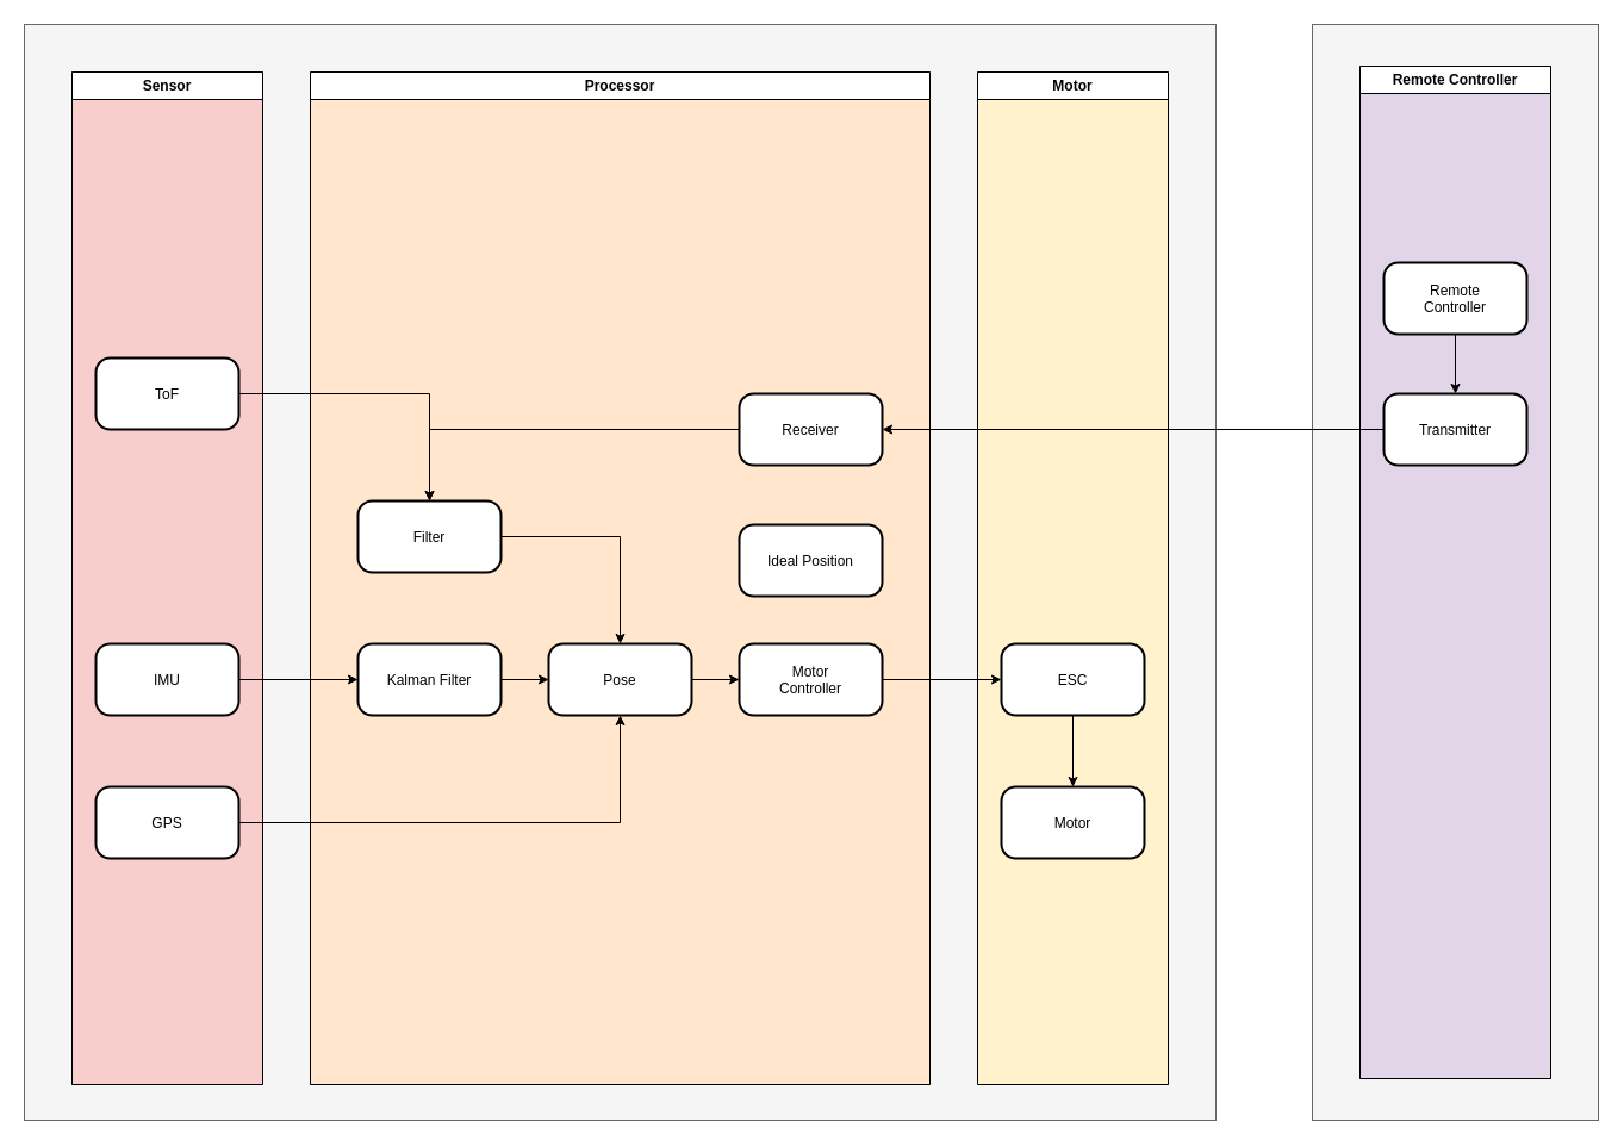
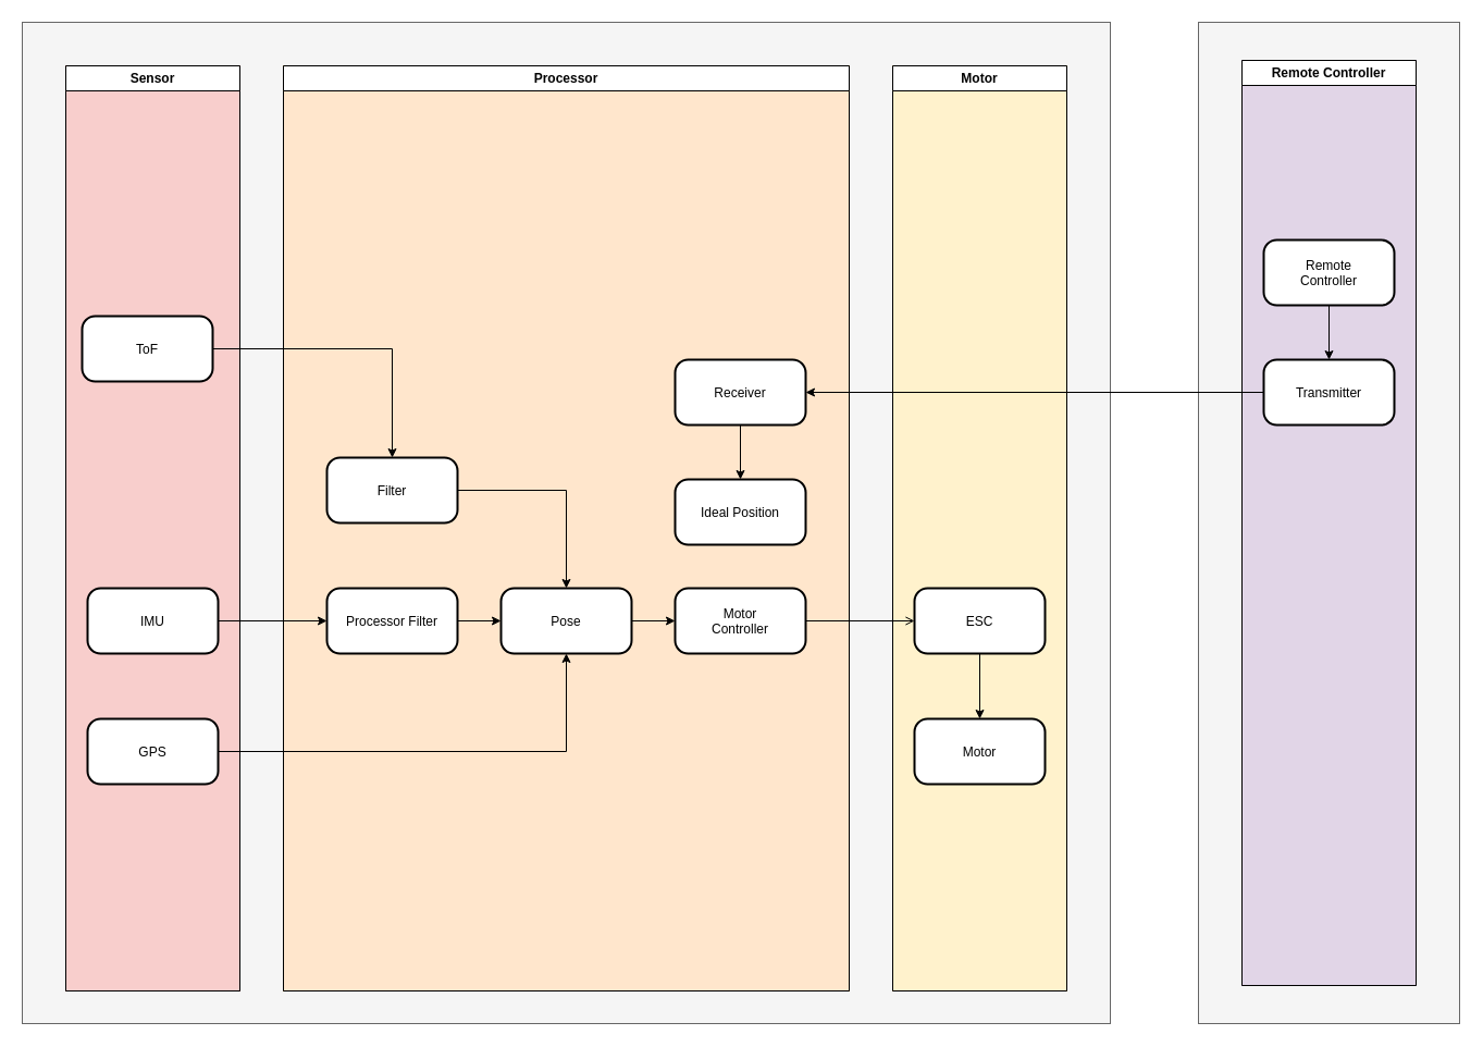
  <mxCell id="0" />
  <mxCell id="1" parent="0" />
  <mxCell id="2" value="" style="rounded=0;whiteSpace=wrap;html=1;fillColor=#f5f5f5;fontColor=#333333;strokeColor=#666666;" parent="1" vertex="1"><mxGeometry x="20" y="20" width="1000" height="920" as="geometry" /></mxCell>
  <mxCell id="3" value="" style="rounded=0;whiteSpace=wrap;html=1;fillColor=#fff2cc;strokeColor=#d6b656;" parent="1" vertex="1"><mxGeometry x="820" y="60" width="160" height="850" as="geometry" /></mxCell>
  <mxCell id="4" value="" style="rounded=0;whiteSpace=wrap;html=1;fillColor=#ffe6cc;strokeColor=#d79b00;" parent="1" vertex="1"><mxGeometry x="260" y="60" width="520" height="850" as="geometry" /></mxCell>
  <mxCell id="5" value="" style="rounded=0;whiteSpace=wrap;html=1;fillColor=#f8cecc;strokeColor=#b85450;" parent="1" vertex="1"><mxGeometry x="60" y="60" width="160" height="850" as="geometry" /></mxCell>
- <mxCell id="6" style="edgeStyle=orthogonalEdgeStyle;rounded=0;orthogonalLoop=1;jettySize=auto;html=1;" parent="1" source="7" target="19" edge="1"><mxGeometry relative="1" as="geometry" /></mxCell>
+ <mxCell id="6" style="edgeStyle=orthogonalEdgeStyle;rounded=0;orthogonalLoop=1;jettySize=auto;html=1;endArrow=open;" parent="1" source="7" target="19" edge="1"><mxGeometry relative="1" as="geometry" /></mxCell>
  <mxCell id="7" value="Motor&#10;Controller" style="rounded=1;arcSize=20;strokeWidth=2" parent="1" vertex="1"><mxGeometry x="620" y="540" width="120" height="60" as="geometry" /></mxCell>
  <mxCell id="8" style="edgeStyle=orthogonalEdgeStyle;rounded=0;orthogonalLoop=1;jettySize=auto;html=1;" parent="1" source="9" target="17" edge="1"><mxGeometry relative="1" as="geometry" /></mxCell>
- <mxCell id="9" value="Kalman Filter" style="rounded=1;arcSize=20;strokeWidth=2" parent="1" vertex="1"><mxGeometry x="300" y="540" width="120" height="60" as="geometry" /></mxCell>
+ <mxCell id="9" value="Processor Filter" style="rounded=1;arcSize=20;strokeWidth=2" parent="1" vertex="1"><mxGeometry x="300" y="540" width="120" height="60" as="geometry" /></mxCell>
  <mxCell id="10" style="edgeStyle=orthogonalEdgeStyle;rounded=0;orthogonalLoop=1;jettySize=auto;html=1;" parent="1" source="11" target="9" edge="1"><mxGeometry relative="1" as="geometry" /></mxCell>
  <mxCell id="11" value="IMU" style="rounded=1;arcSize=20;strokeWidth=2" parent="1" vertex="1"><mxGeometry x="80" y="540" width="120" height="60" as="geometry" /></mxCell>
  <mxCell id="12" style="edgeStyle=orthogonalEdgeStyle;rounded=0;orthogonalLoop=1;jettySize=auto;html=1;" parent="1" source="13" target="17" edge="1"><mxGeometry relative="1" as="geometry" /></mxCell>
  <mxCell id="13" value="GPS" style="rounded=1;arcSize=20;strokeWidth=2" parent="1" vertex="1"><mxGeometry x="80" y="660" width="120" height="60" as="geometry" /></mxCell>
  <mxCell id="14" style="edgeStyle=orthogonalEdgeStyle;rounded=0;orthogonalLoop=1;jettySize=auto;html=1;" parent="1" source="15" target="21" edge="1"><mxGeometry relative="1" as="geometry" /></mxCell>
- <mxCell id="15" value="ToF" style="rounded=1;arcSize=20;strokeWidth=2" parent="1" vertex="1"><mxGeometry x="80" y="300" width="120" height="60" as="geometry" /></mxCell>
+ <mxCell id="15" value="ToF" style="rounded=1;arcSize=20;strokeWidth=2" parent="1" vertex="1"><mxGeometry x="75" y="290" width="120" height="60" as="geometry" /></mxCell>
  <mxCell id="16" style="edgeStyle=orthogonalEdgeStyle;rounded=0;orthogonalLoop=1;jettySize=auto;html=1;" parent="1" source="17" target="7" edge="1"><mxGeometry relative="1" as="geometry" /></mxCell>
  <mxCell id="17" value="Pose" style="rounded=1;arcSize=20;strokeWidth=2" parent="1" vertex="1"><mxGeometry x="460" y="540" width="120" height="60" as="geometry" /></mxCell>
  <mxCell id="18" style="edgeStyle=orthogonalEdgeStyle;rounded=0;orthogonalLoop=1;jettySize=auto;html=1;" parent="1" source="19" target="25" edge="1"><mxGeometry relative="1" as="geometry" /></mxCell>
  <mxCell id="19" value="ESC" style="rounded=1;arcSize=20;strokeWidth=2" parent="1" vertex="1"><mxGeometry x="840" y="540" width="120" height="60" as="geometry" /></mxCell>
  <mxCell id="20" style="edgeStyle=orthogonalEdgeStyle;rounded=0;orthogonalLoop=1;jettySize=auto;html=1;" parent="1" source="21" target="17" edge="1"><mxGeometry relative="1" as="geometry" /></mxCell>
  <mxCell id="21" value="Filter" style="rounded=1;arcSize=20;strokeWidth=2" parent="1" vertex="1"><mxGeometry x="300" y="420" width="120" height="60" as="geometry" /></mxCell>
  <mxCell id="22" value="Sensor" style="swimlane;whiteSpace=wrap;html=1;rounded=0;fillStyle=solid;" parent="1" vertex="1"><mxGeometry x="60" y="60" width="160" height="850" as="geometry" /></mxCell>
  <mxCell id="23" value="Processor" style="swimlane;whiteSpace=wrap;html=1;" parent="1" vertex="1"><mxGeometry x="260" y="60" width="520" height="850" as="geometry" /></mxCell>
  <mxCell id="24" value="Motor" style="swimlane;whiteSpace=wrap;html=1;" parent="23" vertex="1"><mxGeometry x="560" width="160" height="850" as="geometry" /></mxCell>
  <mxCell id="25" value="Motor" style="rounded=1;arcSize=20;strokeWidth=2" parent="24" vertex="1"><mxGeometry x="20" y="600" width="120" height="60" as="geometry" /></mxCell>
  <mxCell id="26" value="Receiver" style="rounded=1;arcSize=20;strokeWidth=2" parent="23" vertex="1"><mxGeometry x="360" y="270" width="120" height="60" as="geometry" /></mxCell>
  <mxCell id="27" value="Ideal Position" style="rounded=1;arcSize=20;strokeWidth=2" parent="23" vertex="1"><mxGeometry x="360" y="380" width="120" height="60" as="geometry" /></mxCell>
- <mxCell id="28" style="edgeStyle=orthogonalEdgeStyle;rounded=0;orthogonalLoop=1;jettySize=auto;html=1;" parent="23" source="26" target="21" edge="1"><mxGeometry relative="1" as="geometry" /></mxCell>
+ <mxCell id="28" style="edgeStyle=orthogonalEdgeStyle;rounded=0;orthogonalLoop=1;jettySize=auto;html=1;" parent="23" source="26" target="27" edge="1"><mxGeometry relative="1" as="geometry" /></mxCell>
  <mxCell id="29" value="" style="rounded=0;whiteSpace=wrap;html=1;fillColor=#f5f5f5;fontColor=#333333;strokeColor=#666666;" vertex="1" parent="1"><mxGeometry x="1101" y="20" width="240" height="920" as="geometry" /></mxCell>
  <mxCell id="30" value="" style="rounded=0;whiteSpace=wrap;html=1;fillColor=#e1d5e7;strokeColor=#9673a6;" vertex="1" parent="1"><mxGeometry x="1141" y="55" width="160" height="850" as="geometry" /></mxCell>
  <mxCell id="31" value="Remote Controller" style="swimlane;whiteSpace=wrap;html=1;" vertex="1" parent="1"><mxGeometry x="1141" y="55" width="160" height="850" as="geometry" /></mxCell>
  <mxCell id="32" style="edgeStyle=orthogonalEdgeStyle;rounded=0;orthogonalLoop=1;jettySize=auto;html=1;" edge="1" parent="31" source="33" target="34"><mxGeometry relative="1" as="geometry" /></mxCell>
  <mxCell id="33" value="Remote&#10;Controller" style="rounded=1;arcSize=20;strokeWidth=2" vertex="1" parent="31"><mxGeometry x="20" y="165" width="120" height="60" as="geometry" /></mxCell>
  <mxCell id="34" value="Transmitter" style="rounded=1;arcSize=20;strokeWidth=2" parent="31" vertex="1"><mxGeometry x="20" y="275" width="120" height="60" as="geometry" /></mxCell>
  <mxCell id="35" style="edgeStyle=orthogonalEdgeStyle;rounded=0;orthogonalLoop=1;jettySize=auto;html=1;" edge="1" parent="1" source="34" target="26"><mxGeometry relative="1" as="geometry" /></mxCell>
